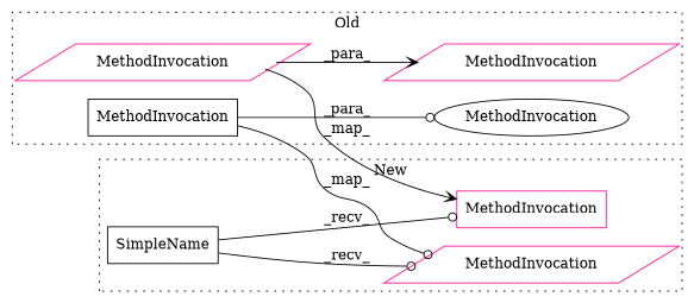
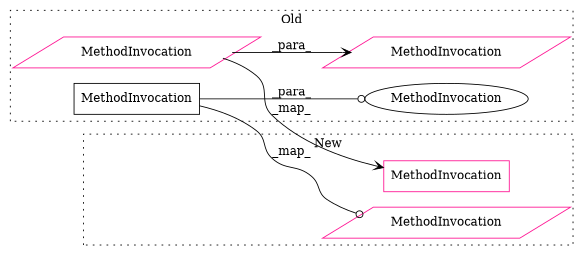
  digraph {
    rankdir=LR
    node [a=32 l=10 shape=parallelogram color=deeppink]
    edge [arrowhead=odot]
    n1 [label=MethodInvocation s=5133]
    n2 [l="13,1" label=MethodInvocation s="5076,5103" shape=ellipse color=black]
    n3 [l=8 label=MethodInvocation s=5095 shape=box color=black]
    n4 [l="13,1" label=MethodInvocation s="5114,5143"]
    n5 [l=8 label=MethodInvocation s=5566]
    n6 [label=MethodInvocation s=5598 shape=box]
-   n7 [a=42 l=5 label=SimpleName s=5521 shape=box color=black]
    subgraph cluster_1 {
      label=Old
      style=dotted
      n1
      n2
      n3
      n4
    }
    subgraph cluster_2 {
      label=New
      style=dotted
      n5
      n6
-     n7
    }
    n1 -> n4 [label=_para_ arrowhead=vee]
    n1 -> n6 [label=_map_ arrowhead=vee]
    n3 -> n2 [label=_para_]
    n3 -> n5 [label=_map_]
-   n7 -> n5 [label=_recv_]
-   n7 -> n6 [label=_recv_]
  }
